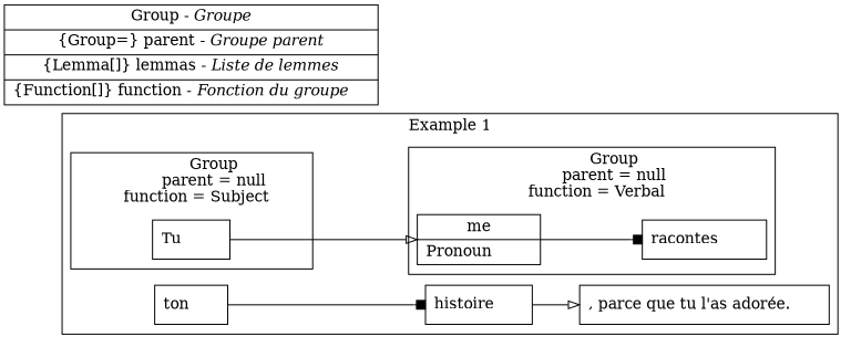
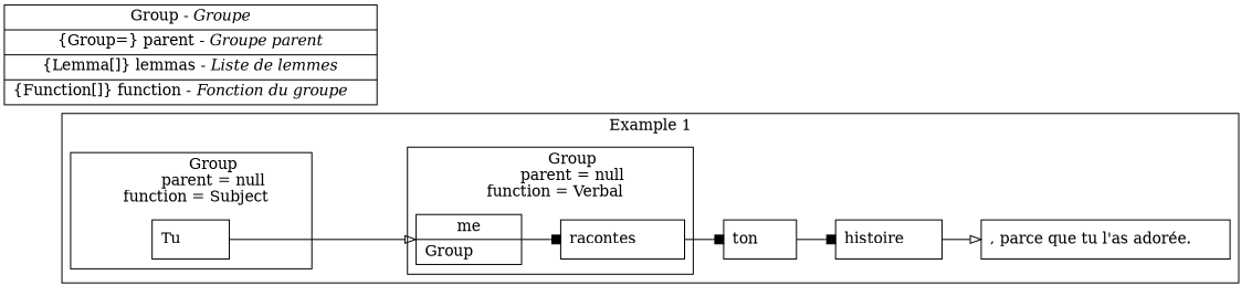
  digraph {
    rankdir=LR
    splines=polyline
    node [shape=record]
    edge [arrowhead=box]
    n1 [label=<           Tu         >]
-   n2 [label=<           me|           Pronoun         >]
+   n2 [label=<           me|           Group         >]
    n3 [label=<           racontes         >]
    n4 [label=<         ton       >]
    n5 [label=<         histoire       >]
    n6 [label=<         , parce que tu l'as adorée.       >]
    n7 [label=<       Group - <i>Groupe</i>|       \{Group=\} parent - <i>Groupe parent</i>|       \{Lemma[]\} lemmas - <i>Liste de lemmes</i>|       \{Function[]\} function - <i>Fonction du groupe</i>     >]
    subgraph cluster_1 {
      label="Example 1"
      n4
      n5
      n6
      subgraph cluster_2 {
        label=<         Group<br/>         parent = null<br/>         function = Subject       >
        n1
      }
      subgraph cluster_3 {
        label=<         Group<br/>         parent = null<br/>         function = Verbal       >
        n2
        n3
      }
    }
    n1 -> n2 [arrowhead=onormal]
    n2 -> n3
+   n3 -> n4
    n4 -> n5
    n5 -> n6 [arrowhead=onormal]
  }
